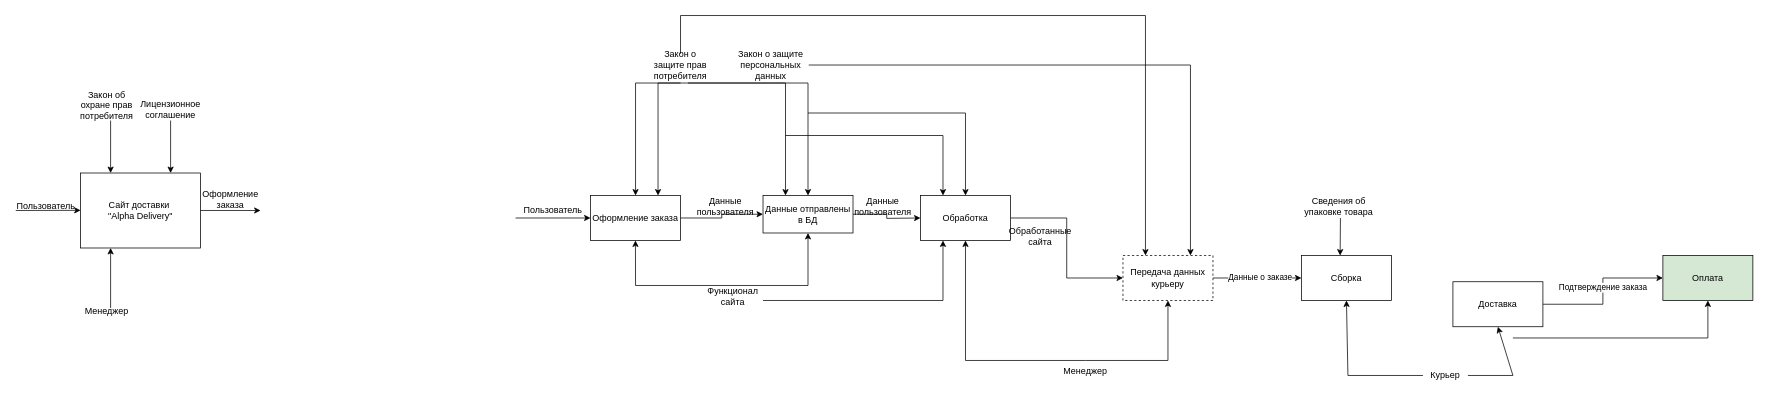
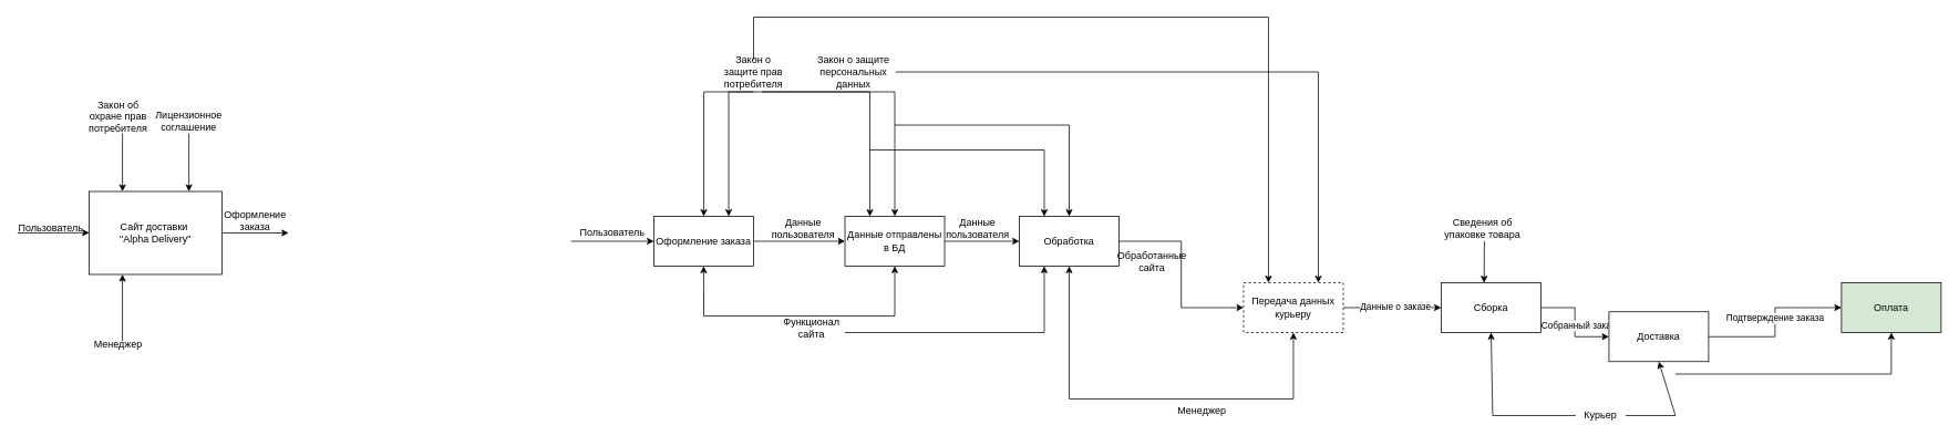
  <mxCell id="0" />
  <mxCell id="1" parent="0" />
  <mxCell id="2" value="Сайт доставки&amp;nbsp;&lt;div&gt;&quot;Alpha Delivery&quot;&lt;/div&gt;" style="rounded=0;whiteSpace=wrap;html=1;" vertex="1" parent="1"><mxGeometry x="107" y="230" width="160" height="100" as="geometry" /></mxCell>
  <mxCell id="3" value="" style="endArrow=classic;html=1;rounded=0;entryX=0.25;entryY=0;entryDx=0;entryDy=0;" edge="1" parent="1" target="2"><mxGeometry width="50" height="50" relative="1" as="geometry"><mxPoint x="147" y="160" as="sourcePoint" /><mxPoint x="207" y="240" as="targetPoint" /></mxGeometry></mxCell>
  <mxCell id="4" value="Закон об охране прав потребителя" style="text;html=1;align=center;verticalAlign=middle;whiteSpace=wrap;rounded=0;" vertex="1" parent="1"><mxGeometry x="97" y="120" width="90" height="40" as="geometry" /></mxCell>
  <mxCell id="5" value="" style="endArrow=classic;html=1;rounded=0;entryX=0.25;entryY=0;entryDx=0;entryDy=0;" edge="1" parent="1"><mxGeometry width="50" height="50" relative="1" as="geometry"><mxPoint x="227" y="160" as="sourcePoint" /><mxPoint x="227" y="230" as="targetPoint" /></mxGeometry></mxCell>
  <mxCell id="6" value="Лицензионное соглашение" style="text;html=1;align=center;verticalAlign=middle;whiteSpace=wrap;rounded=0;" vertex="1" parent="1"><mxGeometry x="197" y="130" width="60" height="30" as="geometry" /></mxCell>
  <mxCell id="7" value="" style="endArrow=classic;html=1;rounded=0;entryX=-0.022;entryY=0.198;entryDx=0;entryDy=0;entryPerimeter=0;" edge="1" parent="1"><mxGeometry width="50" height="50" relative="1" as="geometry"><mxPoint x="20.52" y="280" as="sourcePoint" /><mxPoint x="107" y="279.8" as="targetPoint" /></mxGeometry></mxCell>
  <mxCell id="8" value="Пользователь" style="text;html=1;align=center;verticalAlign=middle;whiteSpace=wrap;rounded=0;" vertex="1" parent="1"><mxGeometry x="30.52" y="260" width="60" height="30" as="geometry" /></mxCell>
  <mxCell id="9" value="" style="endArrow=classic;html=1;rounded=0;entryX=0.25;entryY=1;entryDx=0;entryDy=0;" edge="1" parent="1" target="2"><mxGeometry width="50" height="50" relative="1" as="geometry"><mxPoint x="147" y="410" as="sourcePoint" /><mxPoint x="207" y="290" as="targetPoint" /></mxGeometry></mxCell>
  <mxCell id="10" value="Менеджер" style="text;html=1;align=center;verticalAlign=middle;whiteSpace=wrap;rounded=0;" vertex="1" parent="1"><mxGeometry x="112" y="400" width="60" height="30" as="geometry" /></mxCell>
  <mxCell id="11" value="" style="endArrow=classic;html=1;rounded=0;exitX=1;exitY=0.5;exitDx=0;exitDy=0;" edge="1" parent="1" source="2"><mxGeometry width="50" height="50" relative="1" as="geometry"><mxPoint x="157" y="390" as="sourcePoint" /><mxPoint x="347" y="280" as="targetPoint" /></mxGeometry></mxCell>
  <mxCell id="12" value="Оформление заказа" style="text;html=1;align=center;verticalAlign=middle;whiteSpace=wrap;rounded=0;" vertex="1" parent="1"><mxGeometry x="277" y="250" width="60" height="30" as="geometry" /></mxCell>
  <mxCell id="13" style="edgeStyle=orthogonalEdgeStyle;rounded=0;orthogonalLoop=1;jettySize=auto;html=1;entryX=0;entryY=0.5;entryDx=0;entryDy=0;" edge="1" parent="1" source="14" target="23"><mxGeometry relative="1" as="geometry" /></mxCell>
  <mxCell id="14" value="Оформление заказа" style="rounded=0;whiteSpace=wrap;html=1;" vertex="1" parent="1"><mxGeometry x="787" y="260" width="120" height="60" as="geometry" /></mxCell>
  <mxCell id="15" value="" style="endArrow=classic;html=1;rounded=0;entryX=0;entryY=0.5;entryDx=0;entryDy=0;" edge="1" parent="1" target="14"><mxGeometry width="50" height="50" relative="1" as="geometry"><mxPoint x="687" y="290" as="sourcePoint" /><mxPoint x="837" y="310" as="targetPoint" /></mxGeometry></mxCell>
  <mxCell id="16" value="Пользователь" style="text;html=1;align=center;verticalAlign=middle;whiteSpace=wrap;rounded=0;" vertex="1" parent="1"><mxGeometry x="707" y="265" width="60" height="30" as="geometry" /></mxCell>
  <mxCell id="17" value="" style="endArrow=classic;html=1;rounded=0;entryX=0.5;entryY=0;entryDx=0;entryDy=0;" edge="1" parent="1" target="14"><mxGeometry width="50" height="50" relative="1" as="geometry"><mxPoint x="907" y="110" as="sourcePoint" /><mxPoint x="797" y="300" as="targetPoint" /><Array as="points"><mxPoint x="847" y="110" /></Array></mxGeometry></mxCell>
  <mxCell id="18" style="edgeStyle=orthogonalEdgeStyle;rounded=0;orthogonalLoop=1;jettySize=auto;html=1;entryX=0.25;entryY=0;entryDx=0;entryDy=0;" edge="1" parent="1" source="19" target="37"><mxGeometry relative="1" as="geometry"><Array as="points"><mxPoint x="907" y="20" /><mxPoint x="1527" y="20" /></Array></mxGeometry></mxCell>
  <mxCell id="19" value="Закон о защите прав потребителя" style="text;html=1;align=center;verticalAlign=middle;whiteSpace=wrap;rounded=0;" vertex="1" parent="1"><mxGeometry x="877" y="71" width="60" height="30" as="geometry" /></mxCell>
  <mxCell id="20" value="" style="endArrow=classic;html=1;rounded=0;jumpSize=0;exitX=0.5;exitY=0;exitDx=0;exitDy=0;" edge="1" parent="1" source="21"><mxGeometry width="50" height="50" relative="1" as="geometry"><mxPoint x="846.89" y="380" as="sourcePoint" /><mxPoint x="846.89" y="320" as="targetPoint" /><Array as="points"><mxPoint x="847" y="380" /></Array></mxGeometry></mxCell>
  <mxCell id="21" value="Функционал сайта" style="text;html=1;align=center;verticalAlign=middle;whiteSpace=wrap;rounded=0;" vertex="1" parent="1"><mxGeometry x="947" y="380" width="60" height="30" as="geometry" /></mxCell>
  <mxCell id="22" style="edgeStyle=orthogonalEdgeStyle;rounded=0;orthogonalLoop=1;jettySize=auto;html=1;" edge="1" parent="1" source="23"><mxGeometry relative="1" as="geometry"><mxPoint x="1227" y="290" as="targetPoint" /></mxGeometry></mxCell>
- <mxCell id="23" value="Данные отправлены в БД" style="rounded=0;whiteSpace=wrap;html=1;" vertex="1" parent="1"><mxGeometry x="1017" y="260" width="120" height="50" as="geometry" /></mxCell>
+ <mxCell id="23" value="Данные отправлены в БД" style="rounded=0;whiteSpace=wrap;html=1;" vertex="1" parent="1"><mxGeometry x="1017" y="260" width="120" height="60" as="geometry" /></mxCell>
  <mxCell id="24" value="Данные пользователя" style="text;html=1;align=center;verticalAlign=middle;whiteSpace=wrap;rounded=0;" vertex="1" parent="1"><mxGeometry x="937" y="260" width="60" height="30" as="geometry" /></mxCell>
  <mxCell id="25" value="" style="endArrow=classic;html=1;rounded=0;entryX=0.5;entryY=0;entryDx=0;entryDy=0;" edge="1" parent="1" target="23"><mxGeometry width="50" height="50" relative="1" as="geometry"><mxPoint x="1027" y="110" as="sourcePoint" /><mxPoint x="1087" y="290" as="targetPoint" /><Array as="points"><mxPoint x="1077" y="110" /></Array></mxGeometry></mxCell>
  <mxCell id="26" style="edgeStyle=orthogonalEdgeStyle;rounded=0;orthogonalLoop=1;jettySize=auto;html=1;entryX=0.75;entryY=0;entryDx=0;entryDy=0;" edge="1" parent="1" source="27" target="37"><mxGeometry relative="1" as="geometry" /></mxCell>
  <mxCell id="27" value="Закон о защите персональных данных" style="text;html=1;align=center;verticalAlign=middle;whiteSpace=wrap;rounded=0;" vertex="1" parent="1"><mxGeometry x="977" y="71" width="101" height="30" as="geometry" /></mxCell>
  <mxCell id="28" value="" style="endArrow=classic;html=1;rounded=0;exitX=0.5;exitY=0;exitDx=0;exitDy=0;entryX=0.5;entryY=1;entryDx=0;entryDy=0;" edge="1" parent="1" source="21" target="23"><mxGeometry width="50" height="50" relative="1" as="geometry"><mxPoint x="1077" y="340" as="sourcePoint" /><mxPoint x="1127" y="290" as="targetPoint" /><Array as="points"><mxPoint x="1077" y="380" /></Array></mxGeometry></mxCell>
  <mxCell id="29" value="Данные пользователя" style="text;html=1;align=center;verticalAlign=middle;whiteSpace=wrap;rounded=0;" vertex="1" parent="1"><mxGeometry x="1147" y="260" width="60" height="30" as="geometry" /></mxCell>
  <mxCell id="30" style="edgeStyle=orthogonalEdgeStyle;rounded=0;orthogonalLoop=1;jettySize=auto;html=1;entryX=0;entryY=0.5;entryDx=0;entryDy=0;" edge="1" parent="1" source="31" target="37"><mxGeometry relative="1" as="geometry" /></mxCell>
  <mxCell id="31" value="Обработка" style="rounded=0;whiteSpace=wrap;html=1;" vertex="1" parent="1"><mxGeometry x="1227" y="260" width="120" height="60" as="geometry" /></mxCell>
  <mxCell id="32" style="edgeStyle=orthogonalEdgeStyle;rounded=0;orthogonalLoop=1;jettySize=auto;html=1;exitX=0.5;exitY=0;exitDx=0;exitDy=0;entryX=0.5;entryY=1;entryDx=0;entryDy=0;" edge="1" parent="1" source="33" target="37"><mxGeometry relative="1" as="geometry"><Array as="points"><mxPoint x="1557" y="480" /></Array></mxGeometry></mxCell>
  <mxCell id="33" value="Менеджер" style="text;html=1;align=center;verticalAlign=middle;whiteSpace=wrap;rounded=0;" vertex="1" parent="1"><mxGeometry x="1417" y="480" width="60" height="30" as="geometry" /></mxCell>
  <mxCell id="34" value="" style="endArrow=classic;html=1;rounded=0;entryX=0.5;entryY=1;entryDx=0;entryDy=0;exitX=0.5;exitY=0;exitDx=0;exitDy=0;" edge="1" parent="1" source="33" target="31"><mxGeometry width="50" height="50" relative="1" as="geometry"><mxPoint x="1287" y="380" as="sourcePoint" /><mxPoint x="1307" y="330" as="targetPoint" /><Array as="points"><mxPoint x="1287" y="480" /></Array></mxGeometry></mxCell>
  <mxCell id="35" style="edgeStyle=orthogonalEdgeStyle;rounded=0;orthogonalLoop=1;jettySize=auto;html=1;entryX=0;entryY=0.5;entryDx=0;entryDy=0;" edge="1" parent="1" source="37" target="41"><mxGeometry relative="1" as="geometry" /></mxCell>
  <mxCell id="36" value="Данные о заказе" style="edgeLabel;html=1;align=center;verticalAlign=middle;resizable=0;points=[];" vertex="1" connectable="0" parent="35"><mxGeometry x="0.058" y="2" relative="1" as="geometry"><mxPoint as="offset" /></mxGeometry></mxCell>
  <mxCell id="37" value="Передача данных курьеру" style="rounded=0;whiteSpace=wrap;html=1;dashed=1;" vertex="1" parent="1"><mxGeometry x="1497" y="340" width="120" height="60" as="geometry" /></mxCell>
  <mxCell id="38" value="Обработанные сайта" style="text;html=1;align=center;verticalAlign=middle;whiteSpace=wrap;rounded=0;" vertex="1" parent="1"><mxGeometry x="1357" y="300" width="60" height="30" as="geometry" /></mxCell>
+ <mxCell id="39" style="edgeStyle=orthogonalEdgeStyle;rounded=0;orthogonalLoop=1;jettySize=auto;html=1;entryX=0;entryY=0.5;entryDx=0;entryDy=0;" edge="1" parent="1" source="41" target="51"><mxGeometry relative="1" as="geometry" /></mxCell>
+ <mxCell id="40" value="Собранный заказ" style="edgeLabel;html=1;align=center;verticalAlign=middle;resizable=0;points=[];" vertex="1" connectable="0" parent="39"><mxGeometry x="0.064" y="3" relative="1" as="geometry"><mxPoint as="offset" /></mxGeometry></mxCell>
  <mxCell id="41" value="Сборка" style="rounded=0;whiteSpace=wrap;html=1;" vertex="1" parent="1"><mxGeometry x="1735" y="340" width="120" height="60" as="geometry" /></mxCell>
  <mxCell id="42" value="" style="endArrow=classic;html=1;rounded=0;entryX=0.5;entryY=0;entryDx=0;entryDy=0;" edge="1" parent="1" target="31"><mxGeometry width="50" height="50" relative="1" as="geometry"><mxPoint x="1077" y="150" as="sourcePoint" /><mxPoint x="1202" y="150" as="targetPoint" /><Array as="points"><mxPoint x="1287" y="150" /></Array></mxGeometry></mxCell>
  <mxCell id="43" value="" style="endArrow=classic;html=1;rounded=0;entryX=0.75;entryY=0;entryDx=0;entryDy=0;" edge="1" parent="1" target="14"><mxGeometry width="50" height="50" relative="1" as="geometry"><mxPoint x="1027" y="110" as="sourcePoint" /><mxPoint x="1187" y="220" as="targetPoint" /><Array as="points"><mxPoint x="877" y="110" /></Array></mxGeometry></mxCell>
  <mxCell id="44" value="" style="endArrow=classic;html=1;rounded=0;entryX=0.25;entryY=0;entryDx=0;entryDy=0;" edge="1" parent="1" target="23"><mxGeometry width="50" height="50" relative="1" as="geometry"><mxPoint x="917" y="110" as="sourcePoint" /><mxPoint x="1147" y="210" as="targetPoint" /><Array as="points"><mxPoint x="1047" y="110" /></Array></mxGeometry></mxCell>
  <mxCell id="45" value="" style="endArrow=classic;html=1;rounded=0;entryX=0.25;entryY=0;entryDx=0;entryDy=0;" edge="1" parent="1" target="31"><mxGeometry width="50" height="50" relative="1" as="geometry"><mxPoint x="1047" y="180" as="sourcePoint" /><mxPoint x="1267" y="210" as="targetPoint" /><Array as="points"><mxPoint x="1257" y="180" /></Array></mxGeometry></mxCell>
  <mxCell id="46" value="" style="endArrow=classic;html=1;rounded=0;entryX=0.25;entryY=1;entryDx=0;entryDy=0;" edge="1" parent="1" target="31"><mxGeometry width="50" height="50" relative="1" as="geometry"><mxPoint x="1017" y="400" as="sourcePoint" /><mxPoint x="1187" y="400" as="targetPoint" /><Array as="points"><mxPoint x="1257" y="400" /></Array></mxGeometry></mxCell>
  <mxCell id="47" value="" style="endArrow=classic;html=1;rounded=0;entryX=0.5;entryY=1;entryDx=0;entryDy=0;exitX=0;exitY=0.5;exitDx=0;exitDy=0;" edge="1" parent="1" source="48" target="41"><mxGeometry width="50" height="50" relative="1" as="geometry"><mxPoint x="1797" y="480" as="sourcePoint" /><mxPoint x="1757" y="400" as="targetPoint" /><Array as="points"><mxPoint x="1797" y="500" /></Array></mxGeometry></mxCell>
  <mxCell id="48" value="Курьер" style="text;html=1;align=center;verticalAlign=middle;whiteSpace=wrap;rounded=0;" vertex="1" parent="1"><mxGeometry x="1897" y="485" width="60" height="30" as="geometry" /></mxCell>
  <mxCell id="49" style="edgeStyle=orthogonalEdgeStyle;rounded=0;orthogonalLoop=1;jettySize=auto;html=1;entryX=0;entryY=0.5;entryDx=0;entryDy=0;" edge="1" parent="1" source="51" target="53"><mxGeometry relative="1" as="geometry" /></mxCell>
  <mxCell id="50" value="Подтверждение заказа" style="edgeLabel;html=1;align=center;verticalAlign=middle;resizable=0;points=[];" vertex="1" connectable="0" parent="49"><mxGeometry x="0.052" y="1" relative="1" as="geometry"><mxPoint as="offset" /></mxGeometry></mxCell>
  <mxCell id="51" value="Доставка" style="rounded=0;whiteSpace=wrap;html=1;" vertex="1" parent="1"><mxGeometry x="1937" y="375" width="120" height="60" as="geometry" /></mxCell>
  <mxCell id="52" value="" style="endArrow=classic;html=1;rounded=0;entryX=0.5;entryY=1;entryDx=0;entryDy=0;exitX=1;exitY=0.5;exitDx=0;exitDy=0;" edge="1" parent="1" source="48" target="51"><mxGeometry width="50" height="50" relative="1" as="geometry"><mxPoint x="1917" y="440" as="sourcePoint" /><mxPoint x="1967" y="390" as="targetPoint" /><Array as="points"><mxPoint x="2017" y="500" /></Array></mxGeometry></mxCell>
  <mxCell id="53" value="Оплата" style="rounded=0;whiteSpace=wrap;html=1;fillColor=#d5e8d4;" vertex="1" parent="1"><mxGeometry x="2217" y="340" width="120" height="60" as="geometry" /></mxCell>
  <mxCell id="54" value="" style="endArrow=classic;html=1;rounded=0;entryX=0.5;entryY=1;entryDx=0;entryDy=0;" edge="1" parent="1" target="53"><mxGeometry width="50" height="50" relative="1" as="geometry"><mxPoint x="2017" y="450" as="sourcePoint" /><mxPoint x="2117" y="370" as="targetPoint" /><Array as="points"><mxPoint x="2277" y="450" /></Array></mxGeometry></mxCell>
  <mxCell id="55" value="" style="endArrow=classic;html=1;rounded=0;entryX=0.43;entryY=0.001;entryDx=0;entryDy=0;entryPerimeter=0;" edge="1" parent="1" target="41"><mxGeometry width="50" height="50" relative="1" as="geometry"><mxPoint x="1787" y="290" as="sourcePoint" /><mxPoint x="1797" y="260" as="targetPoint" /></mxGeometry></mxCell>
  <mxCell id="56" value="Сведения об упаковке товара" style="text;html=1;align=center;verticalAlign=middle;whiteSpace=wrap;rounded=0;" vertex="1" parent="1"><mxGeometry x="1735" y="260" width="100" height="30" as="geometry" /></mxCell>
